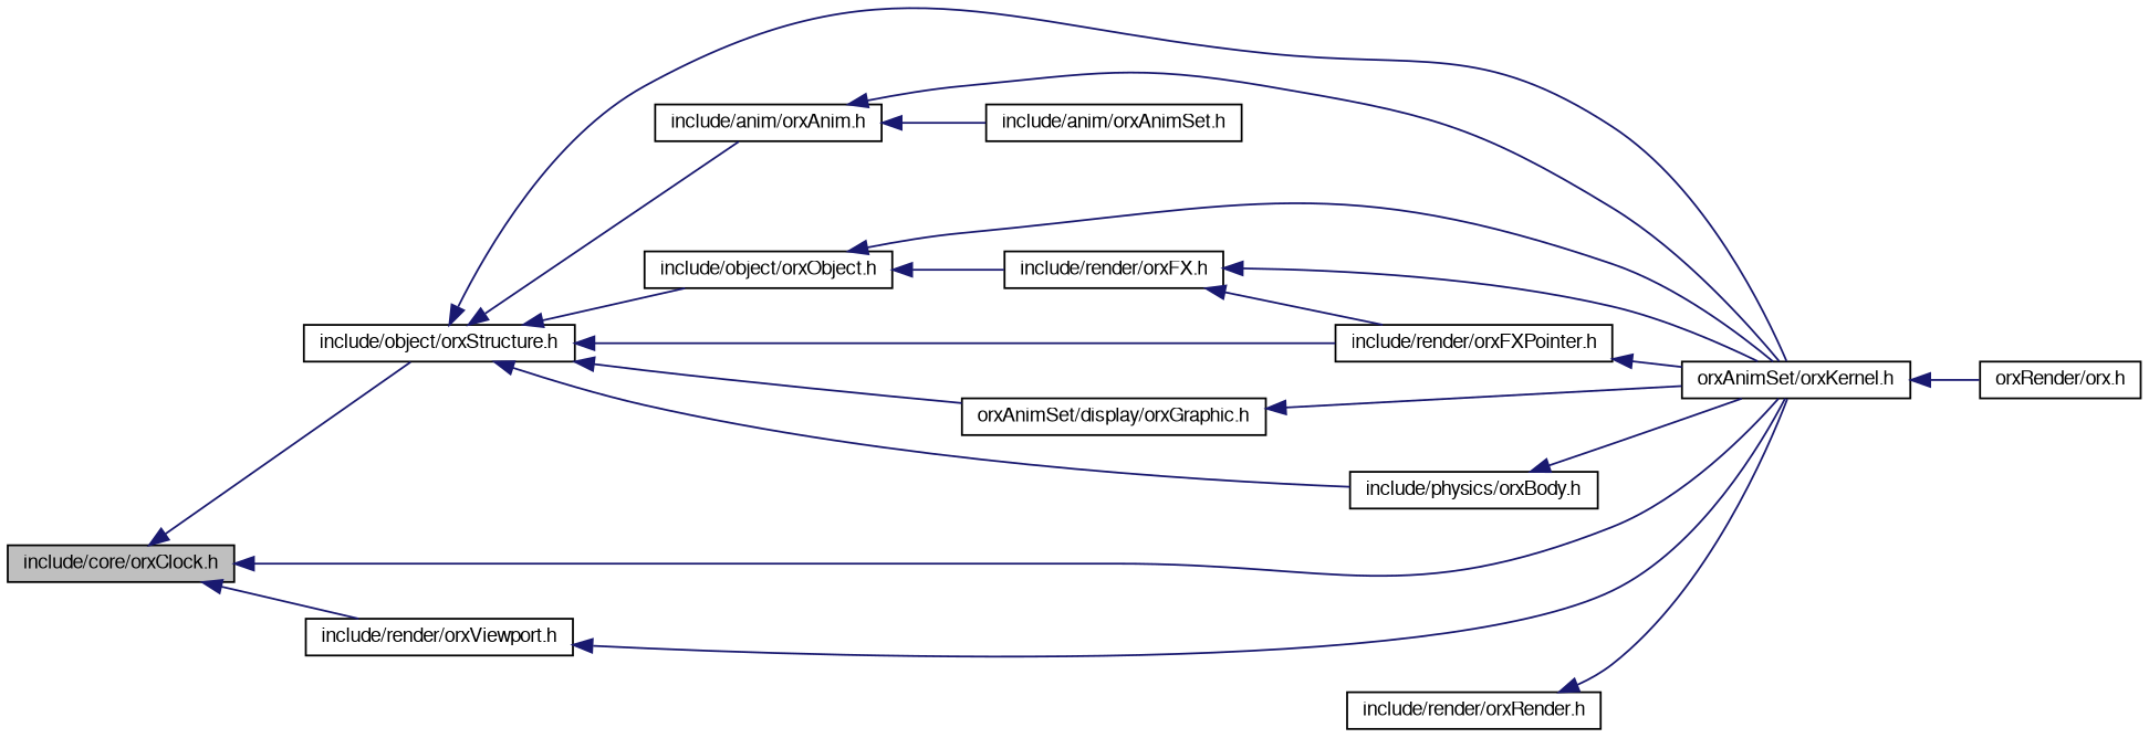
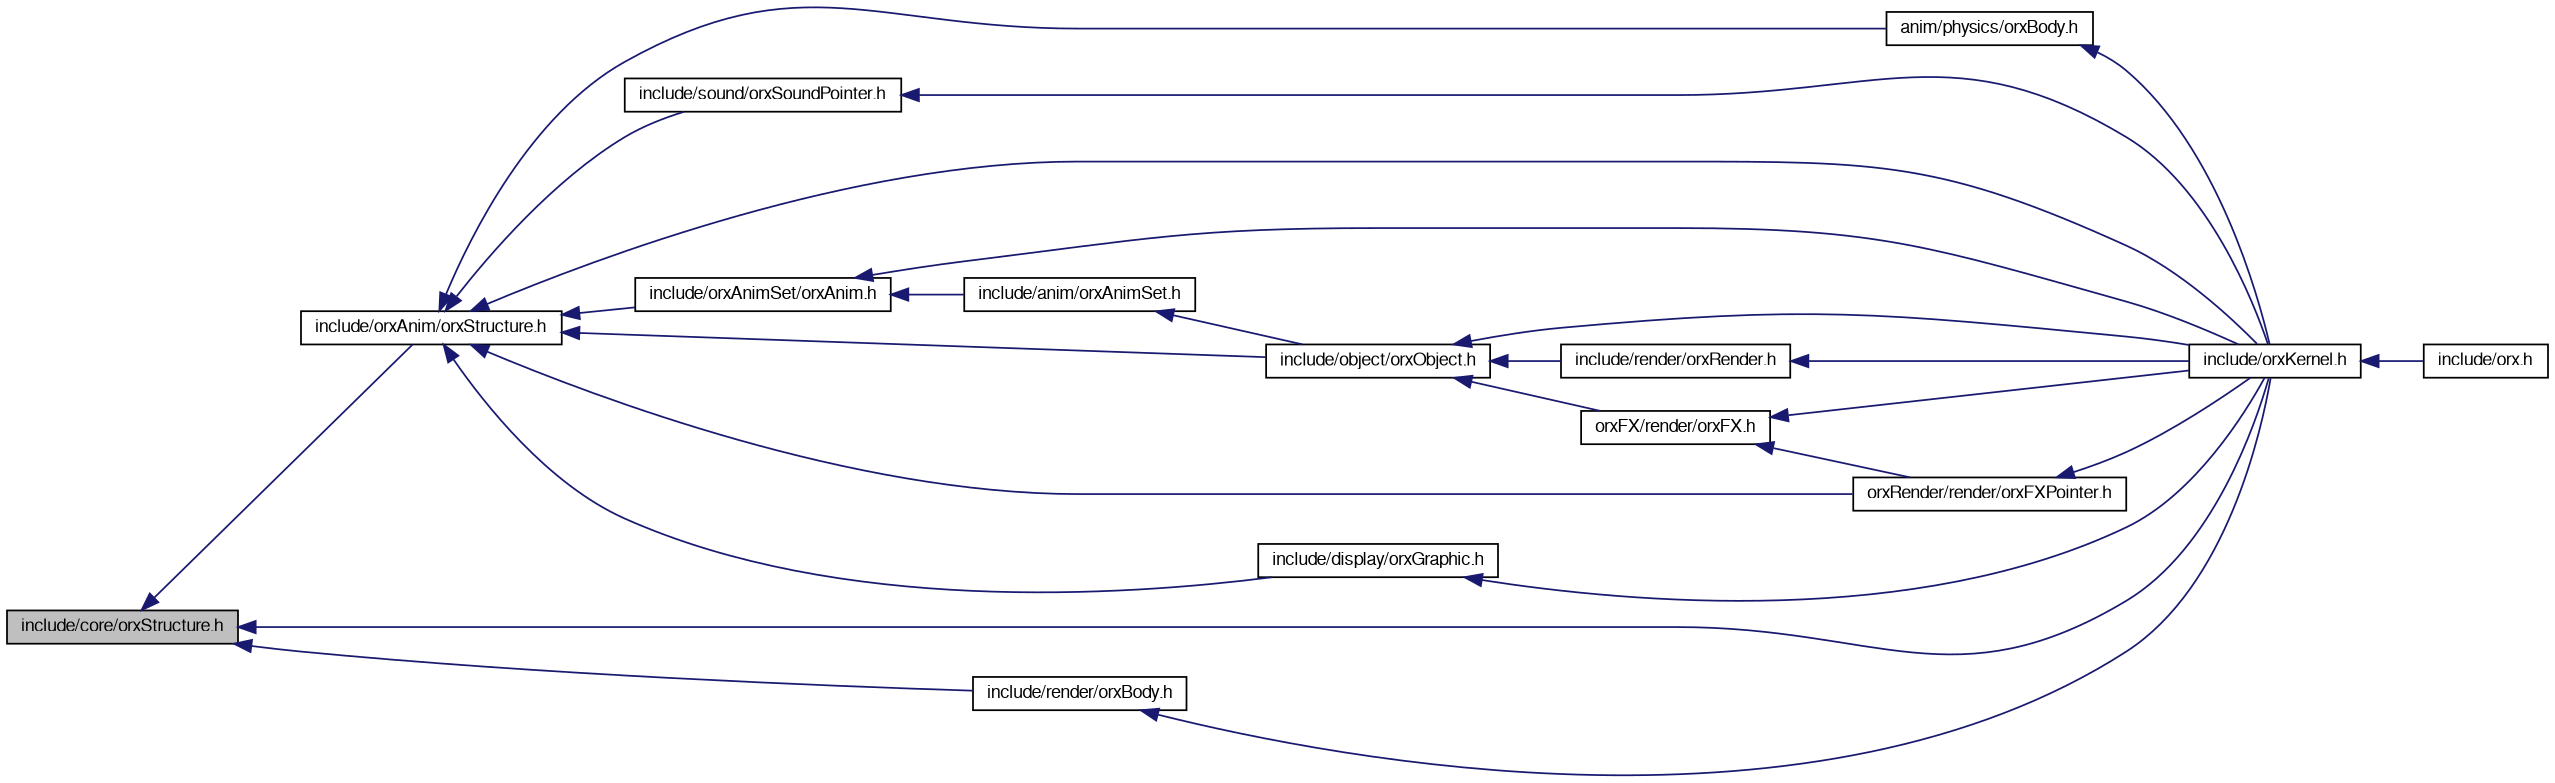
  digraph {
    rankdir=LR
    node [color=black fontname=FreeSans fontsize=10 shape=record]
    edge [color=midnightblue dir=back fontname=FreeSans fontsize=10 labelfontname=FreeSans labelfontsize=10 style=solid]
-   n1 [fillcolor=grey75 fontcolor=black height=0.2 label="include/core/orxClock.h" style=filled width=0.4]
-   n2 [height=0.2 label="include/object/orxStructure.h" width=0.4]
-   n3 [height=0.2 label="orxAnimSet/orxKernel.h" width=0.4]
-   n4 [height=0.2 label="include/render/orxViewport.h" width=0.4]
-   n5 [height=0.2 label="include/anim/orxAnim.h" width=0.4]
+   n1 [fillcolor=grey75 fontcolor=black height=0.2 label="include/core/orxStructure.h" style=filled width=0.4]
+   n2 [height=0.2 label="include/orxAnim/orxStructure.h" width=0.4]
+   n3 [height=0.2 label="include/orxKernel.h" width=0.4]
+   n4 [height=0.2 label="include/render/orxBody.h" width=0.4]
+   n5 [height=0.2 label="include/orxAnimSet/orxAnim.h" width=0.4]
    n6 [height=0.2 label="include/object/orxObject.h" width=0.4]
-   n7 [height=0.2 label="include/render/orxFXPointer.h" width=0.4]
-   n8 [height=0.2 label="orxAnimSet/display/orxGraphic.h" width=0.4]
-   n9 [height=0.2 label="include/physics/orxBody.h" width=0.4]
-   n11 [height=0.2 label="orxRender/orx.h" width=0.4]
+   n7 [height=0.2 label="orxRender/render/orxFXPointer.h" width=0.4]
+   n8 [height=0.2 label="include/display/orxGraphic.h" width=0.4]
+   n9 [height=0.2 label="anim/physics/orxBody.h" width=0.4]
+   n10 [height=0.2 label="include/sound/orxSoundPointer.h" width=0.4]
+   n11 [height=0.2 label="include/orx.h" width=0.4]
    n12 [height=0.2 label="include/anim/orxAnimSet.h" width=0.4]
-   n13 [height=0.2 label="include/render/orxFX.h" width=0.4]
+   n13 [height=0.2 label="orxFX/render/orxFX.h" width=0.4]
    n14 [height=0.2 label="include/render/orxRender.h" width=0.4]
    n1 -> n2
    n1 -> n3
    n1 -> n4
    n2 -> n3
    n2 -> n5
    n2 -> n6
    n2 -> n7
    n2 -> n8
    n2 -> n9
+   n2 -> n10
    n3 -> n11
    n4 -> n3
    n5 -> n3
    n5 -> n12
    n6 -> n3
    n6 -> n13
+   n6 -> n14
    n7 -> n3
    n8 -> n3
    n9 -> n3
+   n10 -> n3
+   n12 -> n6
    n13 -> n3
    n13 -> n7
    n14 -> n3
  }
